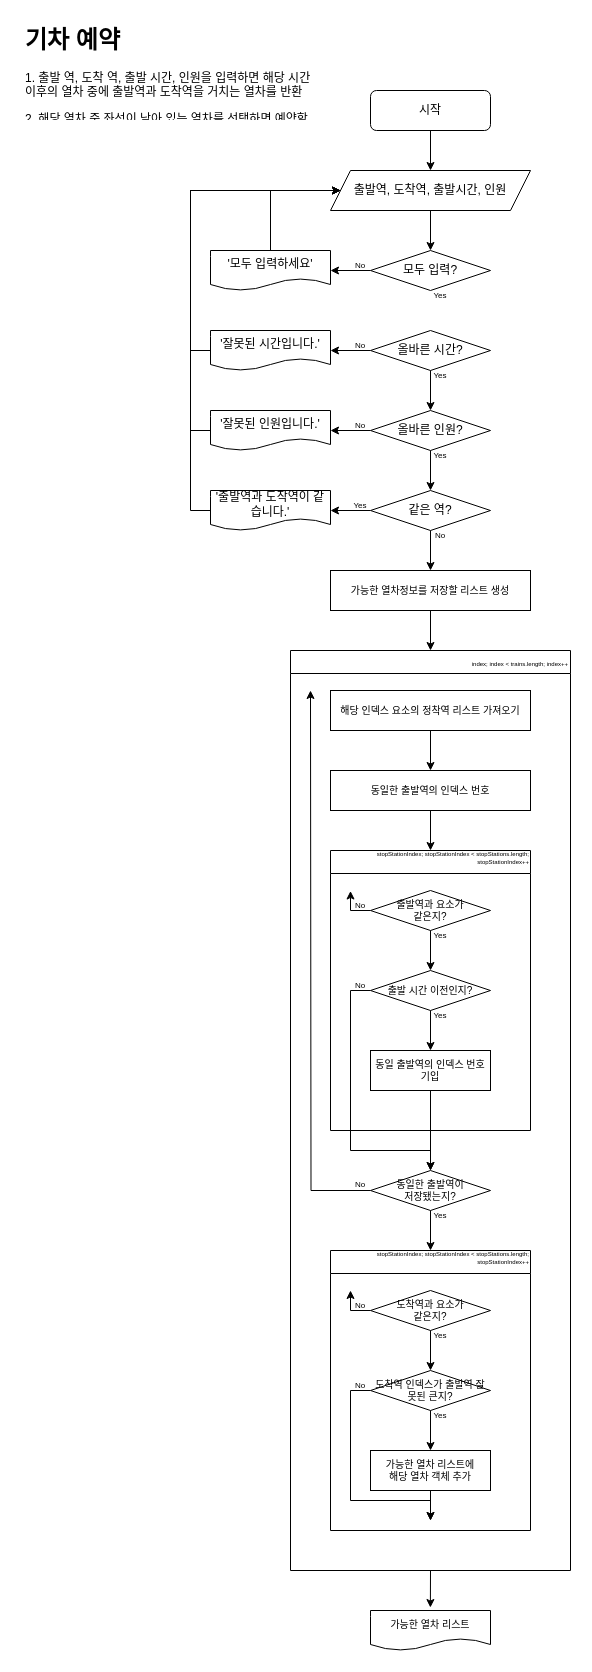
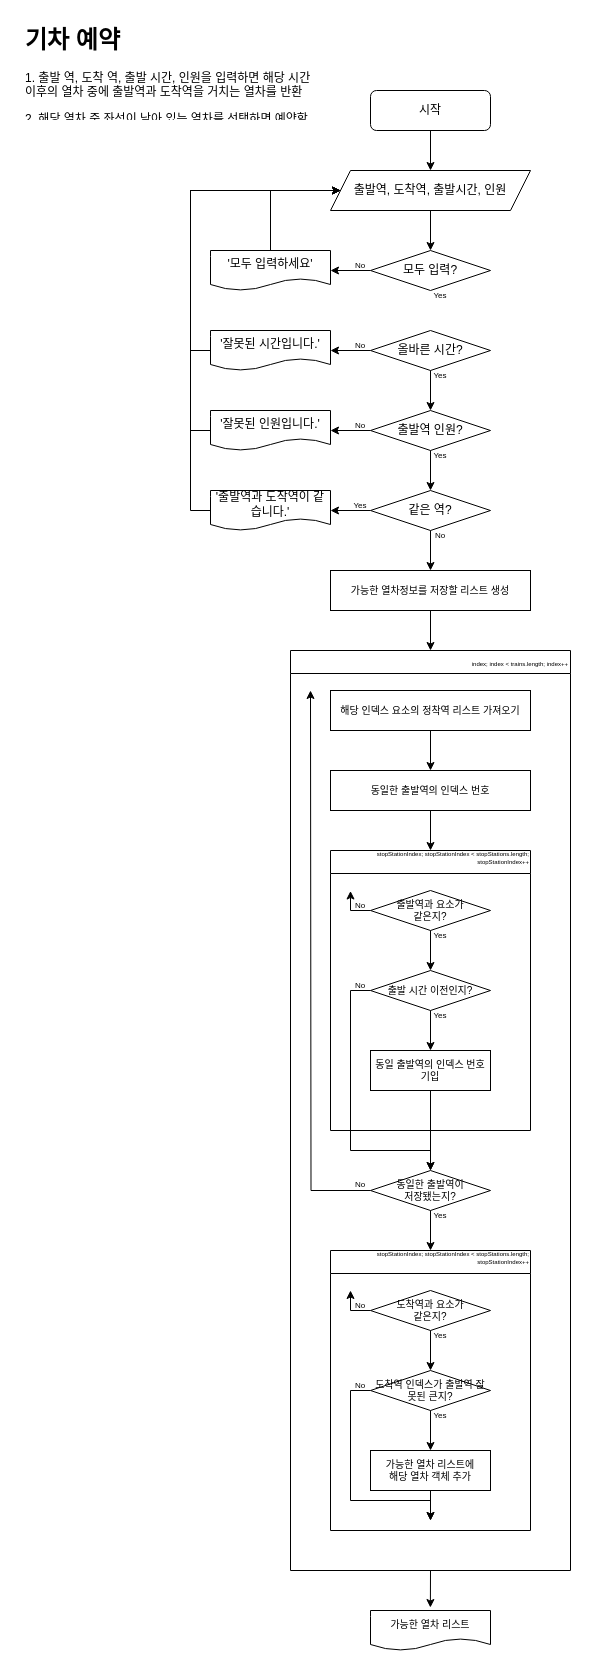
  <mxCell id="0" />
  <mxCell id="1" parent="0" />
  <mxCell id="2" value="&lt;h1&gt;기차 예약&lt;/h1&gt;&lt;p&gt;1. 출발 역, 도착 역, 출발 시간, 인원을 입력하면 해당 시간 이후의 열차 중에 출발역과 도착역을 거치는 열차를 반환&amp;nbsp;&lt;/p&gt;&lt;p&gt;2.&lt;span style=&quot;background-color: initial;&quot;&gt;&amp;nbsp;해당 열차 중 좌석이 남아 있는 열차를 선택하면 예약할 수 있음, 예약이 성공하면 예약 정보를 반환&lt;/span&gt;&lt;/p&gt;&lt;p&gt;&lt;br&gt;&lt;/p&gt;" style="text;html=1;strokeColor=none;fillColor=none;spacing=5;spacingTop=-20;whiteSpace=wrap;overflow=hidden;rounded=0;" parent="1" vertex="1"><mxGeometry x="20" y="20" width="300" height="100" as="geometry" /></mxCell>
  <mxCell id="3" style="edgeStyle=orthogonalEdgeStyle;rounded=0;orthogonalLoop=1;jettySize=auto;html=1;exitX=0.5;exitY=1;exitDx=0;exitDy=0;" edge="1" parent="1" source="2" target="2"><mxGeometry relative="1" as="geometry" /></mxCell>
  <mxCell id="4" value="시작" style="rounded=1;whiteSpace=wrap;html=1;" vertex="1" parent="1"><mxGeometry x="370" y="90" width="120" height="40" as="geometry" /></mxCell>
  <mxCell id="5" value="출발역, 도착역, 출발시간, 인원" style="shape=parallelogram;perimeter=parallelogramPerimeter;whiteSpace=wrap;html=1;fixedSize=1;" vertex="1" parent="1"><mxGeometry x="330" y="170" width="200" height="40" as="geometry" /></mxCell>
  <mxCell id="6" value="" style="endArrow=classic;html=1;rounded=0;exitX=0.5;exitY=1;exitDx=0;exitDy=0;entryX=0.5;entryY=0;entryDx=0;entryDy=0;" edge="1" parent="1" source="4" target="5"><mxGeometry width="50" height="50" relative="1" as="geometry"><mxPoint x="400" y="240" as="sourcePoint" /><mxPoint x="450" y="190" as="targetPoint" /></mxGeometry></mxCell>
  <mxCell id="7" value="" style="edgeStyle=orthogonalEdgeStyle;rounded=0;orthogonalLoop=1;jettySize=auto;html=1;" edge="1" parent="1" source="8" target="11"><mxGeometry relative="1" as="geometry" /></mxCell>
  <mxCell id="8" value="모두 입력?" style="rhombus;whiteSpace=wrap;html=1;" vertex="1" parent="1"><mxGeometry x="370" y="250" width="120" height="40" as="geometry" /></mxCell>
  <mxCell id="9" value="" style="endArrow=classic;html=1;rounded=0;exitX=0.5;exitY=1;exitDx=0;exitDy=0;entryX=0.5;entryY=0;entryDx=0;entryDy=0;" edge="1" parent="1" source="5" target="8"><mxGeometry width="50" height="50" relative="1" as="geometry"><mxPoint x="420" y="310" as="sourcePoint" /><mxPoint x="470" y="260" as="targetPoint" /></mxGeometry></mxCell>
  <mxCell id="10" style="edgeStyle=orthogonalEdgeStyle;rounded=0;orthogonalLoop=1;jettySize=auto;html=1;entryX=0;entryY=0.5;entryDx=0;entryDy=0;" edge="1" parent="1" source="11" target="5"><mxGeometry relative="1" as="geometry"><Array as="points"><mxPoint x="270" y="190" /></Array></mxGeometry></mxCell>
  <mxCell id="11" value="'모두 입력하세요'" style="shape=document;whiteSpace=wrap;html=1;boundedLbl=1;" vertex="1" parent="1"><mxGeometry x="210" y="250" width="120" height="40" as="geometry" /></mxCell>
  <mxCell id="12" value="No" style="text;html=1;strokeColor=none;fillColor=none;align=center;verticalAlign=middle;whiteSpace=wrap;rounded=0;fontSize=8;" vertex="1" parent="1"><mxGeometry x="350" y="260" width="20" height="10" as="geometry" /></mxCell>
  <mxCell id="13" style="edgeStyle=orthogonalEdgeStyle;rounded=0;orthogonalLoop=1;jettySize=auto;html=1;exitX=0;exitY=0.5;exitDx=0;exitDy=0;entryX=1;entryY=0.5;entryDx=0;entryDy=0;fontSize=12;" edge="1" parent="1" source="14" target="16"><mxGeometry relative="1" as="geometry" /></mxCell>
  <mxCell id="14" value="&lt;font style=&quot;font-size: 12px;&quot;&gt;올바른 시간?&lt;/font&gt;" style="rhombus;whiteSpace=wrap;html=1;fontSize=8;" vertex="1" parent="1"><mxGeometry x="370" y="330" width="120" height="40" as="geometry" /></mxCell>
  <mxCell id="15" style="edgeStyle=orthogonalEdgeStyle;rounded=0;orthogonalLoop=1;jettySize=auto;html=1;entryX=0;entryY=0.5;entryDx=0;entryDy=0;fontSize=12;" edge="1" parent="1" source="16" target="5"><mxGeometry relative="1" as="geometry"><Array as="points"><mxPoint x="190" y="350" /><mxPoint x="190" y="190" /></Array></mxGeometry></mxCell>
  <mxCell id="16" value="'잘못된 시간입니다.'" style="shape=document;whiteSpace=wrap;html=1;boundedLbl=1;" vertex="1" parent="1"><mxGeometry x="210" y="330" width="120" height="40" as="geometry" /></mxCell>
  <mxCell id="17" value="No" style="text;html=1;strokeColor=none;fillColor=none;align=center;verticalAlign=middle;whiteSpace=wrap;rounded=0;fontSize=8;" vertex="1" parent="1"><mxGeometry x="350" y="340" width="20" height="10" as="geometry" /></mxCell>
  <mxCell id="18" value="Yes" style="text;html=1;strokeColor=none;fillColor=none;align=center;verticalAlign=middle;whiteSpace=wrap;rounded=0;fontSize=8;" vertex="1" parent="1"><mxGeometry x="430" y="370" width="20" height="10" as="geometry" /></mxCell>
  <mxCell id="19" value="Yes" style="text;html=1;strokeColor=none;fillColor=none;align=center;verticalAlign=middle;whiteSpace=wrap;rounded=0;fontSize=8;" vertex="1" parent="1"><mxGeometry x="430" y="290" width="20" height="10" as="geometry" /></mxCell>
  <mxCell id="20" style="edgeStyle=orthogonalEdgeStyle;rounded=0;orthogonalLoop=1;jettySize=auto;html=1;exitX=0;exitY=0.5;exitDx=0;exitDy=0;entryX=1;entryY=0.5;entryDx=0;entryDy=0;fontSize=12;" edge="1" parent="1" source="21" target="23"><mxGeometry relative="1" as="geometry" /></mxCell>
- <mxCell id="21" value="올바른 인원?" style="rhombus;whiteSpace=wrap;html=1;fontSize=12;" vertex="1" parent="1"><mxGeometry x="370" y="410" width="120" height="40" as="geometry" /></mxCell>
+ <mxCell id="21" value="출발역 인원?" style="rhombus;whiteSpace=wrap;html=1;fontSize=12;" vertex="1" parent="1"><mxGeometry x="370" y="410" width="120" height="40" as="geometry" /></mxCell>
  <mxCell id="22" style="edgeStyle=orthogonalEdgeStyle;rounded=0;orthogonalLoop=1;jettySize=auto;html=1;entryX=0;entryY=0.5;entryDx=0;entryDy=0;fontSize=12;" edge="1" parent="1" source="23" target="5"><mxGeometry relative="1" as="geometry"><Array as="points"><mxPoint x="190" y="430" /><mxPoint x="190" y="190" /></Array></mxGeometry></mxCell>
  <mxCell id="23" value="'잘못된 인원입니다.'" style="shape=document;whiteSpace=wrap;html=1;boundedLbl=1;" vertex="1" parent="1"><mxGeometry x="210" y="410" width="120" height="40" as="geometry" /></mxCell>
  <mxCell id="24" value="" style="endArrow=classic;html=1;rounded=0;fontSize=12;exitX=0;exitY=0;exitDx=0;exitDy=0;entryX=0.5;entryY=0;entryDx=0;entryDy=0;" edge="1" parent="1" source="18" target="21"><mxGeometry width="50" height="50" relative="1" as="geometry"><mxPoint x="330" y="390" as="sourcePoint" /><mxPoint x="380" y="340" as="targetPoint" /></mxGeometry></mxCell>
  <mxCell id="25" value="No" style="text;html=1;strokeColor=none;fillColor=none;align=center;verticalAlign=middle;whiteSpace=wrap;rounded=0;fontSize=8;" vertex="1" parent="1"><mxGeometry x="350" y="420" width="20" height="10" as="geometry" /></mxCell>
  <mxCell id="26" value="&lt;div style=&quot;&quot;&gt;&lt;span style=&quot;font-size: 6px; font-weight: normal; background-color: initial;&quot;&gt;index; index &amp;lt; trains.length; index++&lt;/span&gt;&lt;/div&gt;" style="swimlane;whiteSpace=wrap;html=1;fontSize=12;align=right;" vertex="1" parent="1"><mxGeometry x="290" y="650" width="280" height="920" as="geometry"><mxRectangle x="320" y="480" width="140" height="30" as="alternateBounds" /></mxGeometry></mxCell>
  <mxCell id="27" value="&lt;font size=&quot;1&quot;&gt;해당 인덱스 요소의 정착역 리스트 가져오기&lt;/font&gt;" style="rounded=0;whiteSpace=wrap;html=1;fontSize=6;" vertex="1" parent="26"><mxGeometry x="40" y="40" width="200" height="40" as="geometry" /></mxCell>
  <mxCell id="28" value="&lt;div style=&quot;text-align: right;&quot;&gt;&lt;span style=&quot;font-size: 6px; font-weight: normal; background-color: initial;&quot;&gt;stopStationIndex; stopStationIndex &amp;lt; stopStations.length; stopStationIndex++&lt;/span&gt;&lt;/div&gt;&amp;nbsp;" style="swimlane;whiteSpace=wrap;html=1;fontSize=7;" vertex="1" parent="26"><mxGeometry x="40" y="200" width="200" height="280" as="geometry" /></mxCell>
  <mxCell id="29" value="출발역과 요소가 &lt;br&gt;같은지?" style="rhombus;whiteSpace=wrap;html=1;fontSize=10;" vertex="1" parent="28"><mxGeometry x="40" y="40" width="120" height="40" as="geometry" /></mxCell>
  <mxCell id="30" value="동일 출발역의 인덱스 번호 기입" style="rounded=0;whiteSpace=wrap;html=1;fontSize=10;" vertex="1" parent="28"><mxGeometry x="40" y="200" width="120" height="40" as="geometry" /></mxCell>
  <mxCell id="31" value="출발 시간 이전인지?" style="rhombus;whiteSpace=wrap;html=1;fontSize=10;" vertex="1" parent="28"><mxGeometry x="40" y="120" width="120" height="40" as="geometry" /></mxCell>
  <mxCell id="32" value="" style="endArrow=classic;html=1;rounded=0;fontSize=10;exitX=0.5;exitY=1;exitDx=0;exitDy=0;entryX=0.5;entryY=0;entryDx=0;entryDy=0;" edge="1" parent="28" source="29" target="31"><mxGeometry width="50" height="50" relative="1" as="geometry"><mxPoint x="110" y="120" as="sourcePoint" /><mxPoint x="160" y="70" as="targetPoint" /></mxGeometry></mxCell>
  <mxCell id="33" value="No" style="text;html=1;strokeColor=none;fillColor=none;align=center;verticalAlign=middle;whiteSpace=wrap;rounded=0;fontSize=8;" vertex="1" parent="28"><mxGeometry x="20" y="50" width="20" height="10" as="geometry" /></mxCell>
  <mxCell id="34" value="No" style="text;html=1;strokeColor=none;fillColor=none;align=center;verticalAlign=middle;whiteSpace=wrap;rounded=0;fontSize=8;" vertex="1" parent="28"><mxGeometry x="20" y="130" width="20" height="10" as="geometry" /></mxCell>
  <mxCell id="35" value="" style="endArrow=classic;html=1;rounded=0;fontSize=10;exitX=0.5;exitY=1;exitDx=0;exitDy=0;entryX=0.5;entryY=0;entryDx=0;entryDy=0;" edge="1" parent="28" source="31" target="30"><mxGeometry width="50" height="50" relative="1" as="geometry"><mxPoint x="110" y="170" as="sourcePoint" /><mxPoint x="160" y="120" as="targetPoint" /></mxGeometry></mxCell>
  <mxCell id="36" value="Yes" style="text;html=1;strokeColor=none;fillColor=none;align=center;verticalAlign=middle;whiteSpace=wrap;rounded=0;fontSize=8;" vertex="1" parent="28"><mxGeometry x="100" y="80" width="20" height="10" as="geometry" /></mxCell>
  <mxCell id="37" value="Yes" style="text;html=1;strokeColor=none;fillColor=none;align=center;verticalAlign=middle;whiteSpace=wrap;rounded=0;fontSize=8;" vertex="1" parent="28"><mxGeometry x="100" y="160" width="20" height="10" as="geometry" /></mxCell>
  <mxCell id="38" value="동일한 출발역의 인덱스 번호" style="rounded=0;whiteSpace=wrap;html=1;fontSize=10;" vertex="1" parent="26"><mxGeometry x="40" y="120" width="200" height="40" as="geometry" /></mxCell>
  <mxCell id="39" value="" style="endArrow=classic;html=1;rounded=0;fontSize=10;exitX=0.5;exitY=1;exitDx=0;exitDy=0;entryX=0.5;entryY=0;entryDx=0;entryDy=0;" edge="1" parent="26" source="27" target="38"><mxGeometry width="50" height="50" relative="1" as="geometry"><mxPoint x="40" y="190" as="sourcePoint" /><mxPoint x="90" y="140" as="targetPoint" /></mxGeometry></mxCell>
  <mxCell id="40" value="" style="endArrow=classic;html=1;rounded=0;fontSize=10;exitX=0.5;exitY=1;exitDx=0;exitDy=0;entryX=0.5;entryY=0;entryDx=0;entryDy=0;" edge="1" parent="26" source="38" target="28"><mxGeometry width="50" height="50" relative="1" as="geometry"><mxPoint x="40" y="190" as="sourcePoint" /><mxPoint x="90" y="140" as="targetPoint" /></mxGeometry></mxCell>
  <mxCell id="41" value="동일한 출발역이 &lt;br&gt;저장됐는지?" style="rhombus;whiteSpace=wrap;html=1;fontSize=10;" vertex="1" parent="26"><mxGeometry x="80" y="520" width="120" height="40" as="geometry" /></mxCell>
  <mxCell id="42" value="&lt;div style=&quot;text-align: right;&quot;&gt;&lt;span style=&quot;font-size: 6px; font-weight: normal; background-color: initial;&quot;&gt;stopStationIndex; stopStationIndex &amp;lt; stopStations.length; stopStationIndex++&lt;/span&gt;&lt;/div&gt;&amp;nbsp;" style="swimlane;whiteSpace=wrap;html=1;fontSize=7;" vertex="1" parent="26"><mxGeometry x="40" y="600" width="200" height="280" as="geometry" /></mxCell>
  <mxCell id="43" value="도착역과 요소가 &lt;br&gt;같은지?" style="rhombus;whiteSpace=wrap;html=1;fontSize=10;" vertex="1" parent="42"><mxGeometry x="40" y="40" width="120" height="40" as="geometry" /></mxCell>
  <mxCell id="44" value="" style="endArrow=classic;html=1;rounded=0;fontSize=10;exitX=0.5;exitY=1;exitDx=0;exitDy=0;entryX=0.5;entryY=0;entryDx=0;entryDy=0;" edge="1" parent="42" source="43"><mxGeometry width="50" height="50" relative="1" as="geometry"><mxPoint y="110" as="sourcePoint" /><mxPoint x="100" y="120" as="targetPoint" /></mxGeometry></mxCell>
  <mxCell id="45" value="도착역 인덱스가 출발역 잘못된 큰지?" style="rhombus;whiteSpace=wrap;html=1;fontSize=10;" vertex="1" parent="42"><mxGeometry x="40" y="120" width="120" height="40" as="geometry" /></mxCell>
  <mxCell id="46" value="가능한 열차 리스트에&lt;br&gt;해당 열차 객체 추가" style="rounded=0;whiteSpace=wrap;html=1;fontSize=10;" vertex="1" parent="42"><mxGeometry x="40" y="200" width="120" height="40" as="geometry" /></mxCell>
  <mxCell id="47" value="" style="endArrow=classic;html=1;rounded=0;fontSize=10;exitX=0.5;exitY=1;exitDx=0;exitDy=0;entryX=0.5;entryY=0;entryDx=0;entryDy=0;" edge="1" parent="42" source="45" target="46"><mxGeometry width="50" height="50" relative="1" as="geometry"><mxPoint x="110" y="100" as="sourcePoint" /><mxPoint x="160" y="50" as="targetPoint" /></mxGeometry></mxCell>
  <mxCell id="48" value="No" style="text;html=1;strokeColor=none;fillColor=none;align=center;verticalAlign=middle;whiteSpace=wrap;rounded=0;fontSize=8;" vertex="1" parent="42"><mxGeometry x="20" y="50" width="20" height="10" as="geometry" /></mxCell>
  <mxCell id="49" value="No" style="text;html=1;strokeColor=none;fillColor=none;align=center;verticalAlign=middle;whiteSpace=wrap;rounded=0;fontSize=8;" vertex="1" parent="42"><mxGeometry x="20" y="130" width="20" height="10" as="geometry" /></mxCell>
  <mxCell id="50" value="Yes" style="text;html=1;strokeColor=none;fillColor=none;align=center;verticalAlign=middle;whiteSpace=wrap;rounded=0;fontSize=8;" vertex="1" parent="42"><mxGeometry x="100" y="80" width="20" height="10" as="geometry" /></mxCell>
  <mxCell id="51" value="Yes" style="text;html=1;strokeColor=none;fillColor=none;align=center;verticalAlign=middle;whiteSpace=wrap;rounded=0;fontSize=8;" vertex="1" parent="42"><mxGeometry x="100" y="160" width="20" height="10" as="geometry" /></mxCell>
  <mxCell id="52" style="edgeStyle=orthogonalEdgeStyle;rounded=0;orthogonalLoop=1;jettySize=auto;html=1;fontSize=10;entryX=0.5;entryY=0;entryDx=0;entryDy=0;" edge="1" parent="26" source="31" target="41"><mxGeometry relative="1" as="geometry"><mxPoint x="60" y="240" as="targetPoint" /><Array as="points"><mxPoint x="60" y="340" /><mxPoint x="60" y="500" /><mxPoint x="140" y="500" /></Array></mxGeometry></mxCell>
  <mxCell id="53" value="" style="endArrow=classic;html=1;rounded=0;fontSize=10;exitX=0.5;exitY=1;exitDx=0;exitDy=0;entryX=0.5;entryY=0;entryDx=0;entryDy=0;" edge="1" parent="26" source="30" target="41"><mxGeometry width="50" height="50" relative="1" as="geometry"><mxPoint x="150" y="470" as="sourcePoint" /><mxPoint x="200" y="420" as="targetPoint" /></mxGeometry></mxCell>
  <mxCell id="54" value="Yes" style="text;html=1;strokeColor=none;fillColor=none;align=center;verticalAlign=middle;whiteSpace=wrap;rounded=0;fontSize=8;" vertex="1" parent="26"><mxGeometry x="140" y="560" width="20" height="10" as="geometry" /></mxCell>
  <mxCell id="55" value="No" style="text;html=1;strokeColor=none;fillColor=none;align=center;verticalAlign=middle;whiteSpace=wrap;rounded=0;fontSize=8;" vertex="1" parent="26"><mxGeometry x="60" y="529" width="20" height="10" as="geometry" /></mxCell>
  <mxCell id="56" value="" style="endArrow=classic;html=1;rounded=0;fontSize=10;exitX=0;exitY=0;exitDx=0;exitDy=0;" edge="1" parent="26" source="54"><mxGeometry width="50" height="50" relative="1" as="geometry"><mxPoint x="150" y="510" as="sourcePoint" /><mxPoint x="140" y="600" as="targetPoint" /></mxGeometry></mxCell>
  <mxCell id="57" value="Yes" style="text;html=1;strokeColor=none;fillColor=none;align=center;verticalAlign=middle;whiteSpace=wrap;rounded=0;fontSize=8;" vertex="1" parent="1"><mxGeometry x="430" y="450" width="20" height="10" as="geometry" /></mxCell>
  <mxCell id="58" value="&lt;font size=&quot;1&quot;&gt;가능한 열차정보를 저장할 리스트 생성&lt;/font&gt;" style="rounded=0;whiteSpace=wrap;html=1;fontSize=6;" vertex="1" parent="1"><mxGeometry x="330" y="570" width="200" height="40" as="geometry" /></mxCell>
  <mxCell id="59" value="" style="endArrow=classic;html=1;rounded=0;fontSize=10;exitX=0.5;exitY=1;exitDx=0;exitDy=0;" edge="1" parent="1" source="58" target="26"><mxGeometry width="50" height="50" relative="1" as="geometry"><mxPoint x="330" y="580" as="sourcePoint" /><mxPoint x="380" y="530" as="targetPoint" /></mxGeometry></mxCell>
  <mxCell id="60" style="edgeStyle=orthogonalEdgeStyle;rounded=0;orthogonalLoop=1;jettySize=auto;html=1;fontSize=10;" edge="1" parent="1" source="29"><mxGeometry relative="1" as="geometry"><mxPoint x="350" y="890" as="targetPoint" /></mxGeometry></mxCell>
  <mxCell id="61" style="edgeStyle=orthogonalEdgeStyle;rounded=0;orthogonalLoop=1;jettySize=auto;html=1;fontSize=10;" edge="1" parent="1" source="41"><mxGeometry relative="1" as="geometry"><mxPoint x="310" y="690" as="targetPoint" /></mxGeometry></mxCell>
  <mxCell id="62" style="edgeStyle=orthogonalEdgeStyle;rounded=0;orthogonalLoop=1;jettySize=auto;html=1;fontSize=10;" edge="1" parent="1" source="43"><mxGeometry relative="1" as="geometry"><mxPoint x="350" y="1290" as="targetPoint" /><Array as="points"><mxPoint x="350" y="1310" /></Array></mxGeometry></mxCell>
  <mxCell id="63" style="edgeStyle=orthogonalEdgeStyle;rounded=0;orthogonalLoop=1;jettySize=auto;html=1;fontSize=10;" edge="1" parent="1" source="45"><mxGeometry relative="1" as="geometry"><mxPoint x="430" y="1520" as="targetPoint" /><Array as="points"><mxPoint x="350" y="1390" /><mxPoint x="350" y="1500" /><mxPoint x="430" y="1500" /></Array></mxGeometry></mxCell>
  <mxCell id="64" value="가능한 열차 리스트" style="shape=document;whiteSpace=wrap;html=1;boundedLbl=1;fontSize=10;" vertex="1" parent="1"><mxGeometry x="370" y="1610" width="120" height="40" as="geometry" /></mxCell>
  <mxCell id="65" style="edgeStyle=orthogonalEdgeStyle;rounded=0;orthogonalLoop=1;jettySize=auto;html=1;entryX=1;entryY=0.5;entryDx=0;entryDy=0;fontSize=10;" edge="1" parent="1" source="66" target="68"><mxGeometry relative="1" as="geometry" /></mxCell>
  <mxCell id="66" value="같은 역?" style="rhombus;whiteSpace=wrap;html=1;fontSize=12;" vertex="1" parent="1"><mxGeometry x="370" y="490" width="120" height="40" as="geometry" /></mxCell>
  <mxCell id="67" style="edgeStyle=orthogonalEdgeStyle;rounded=0;orthogonalLoop=1;jettySize=auto;html=1;entryX=0;entryY=0.5;entryDx=0;entryDy=0;fontSize=10;" edge="1" parent="1" source="68" target="5"><mxGeometry relative="1" as="geometry"><Array as="points"><mxPoint x="190" y="510" /><mxPoint x="190" y="190" /></Array></mxGeometry></mxCell>
  <mxCell id="68" value="'출발역과 도착역이 같습니다.'" style="shape=document;whiteSpace=wrap;html=1;boundedLbl=1;" vertex="1" parent="1"><mxGeometry x="210" y="490" width="120" height="40" as="geometry" /></mxCell>
  <mxCell id="69" value="Yes" style="text;html=1;strokeColor=none;fillColor=none;align=center;verticalAlign=middle;whiteSpace=wrap;rounded=0;fontSize=8;" vertex="1" parent="1"><mxGeometry x="350" y="500" width="20" height="10" as="geometry" /></mxCell>
  <mxCell id="70" value="" style="endArrow=classic;html=1;rounded=0;fontSize=10;exitX=0;exitY=0;exitDx=0;exitDy=0;entryX=0.5;entryY=0;entryDx=0;entryDy=0;" edge="1" parent="1" source="57" target="66"><mxGeometry width="50" height="50" relative="1" as="geometry"><mxPoint x="440" y="550" as="sourcePoint" /><mxPoint x="490" y="500" as="targetPoint" /></mxGeometry></mxCell>
  <mxCell id="71" value="" style="endArrow=classic;html=1;rounded=0;fontSize=10;exitX=0.5;exitY=1;exitDx=0;exitDy=0;" edge="1" parent="1" source="66" target="58"><mxGeometry width="50" height="50" relative="1" as="geometry"><mxPoint x="440" y="550" as="sourcePoint" /><mxPoint x="490" y="500" as="targetPoint" /></mxGeometry></mxCell>
  <mxCell id="72" value="No" style="text;html=1;strokeColor=none;fillColor=none;align=center;verticalAlign=middle;whiteSpace=wrap;rounded=0;fontSize=8;" vertex="1" parent="1"><mxGeometry x="430" y="530" width="20" height="10" as="geometry" /></mxCell>
  <mxCell id="73" value="" style="endArrow=classic;html=1;rounded=0;fontSize=10;entryX=0.499;entryY=-0.074;entryDx=0;entryDy=0;entryPerimeter=0;" edge="1" parent="1" target="64"><mxGeometry width="50" height="50" relative="1" as="geometry"><mxPoint x="430" y="1570" as="sourcePoint" /><mxPoint x="490" y="1450" as="targetPoint" /></mxGeometry></mxCell>
  <mxCell id="74" value="" style="endArrow=classic;html=1;rounded=0;fontSize=10;exitX=0.5;exitY=1;exitDx=0;exitDy=0;" edge="1" parent="1" source="46"><mxGeometry width="50" height="50" relative="1" as="geometry"><mxPoint x="390" y="1460" as="sourcePoint" /><mxPoint x="430" y="1520" as="targetPoint" /></mxGeometry></mxCell>
